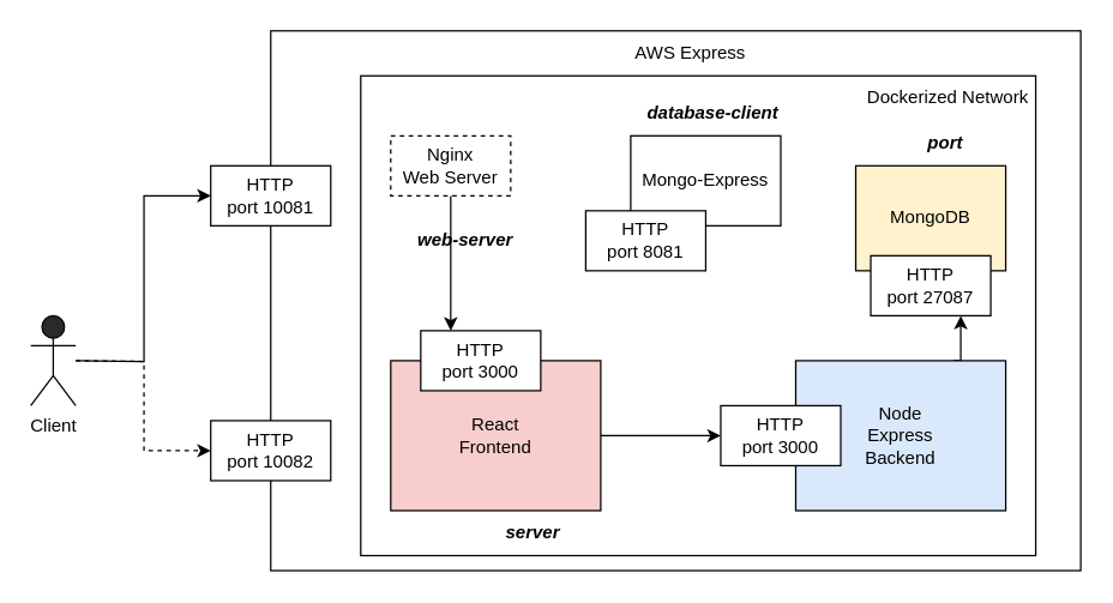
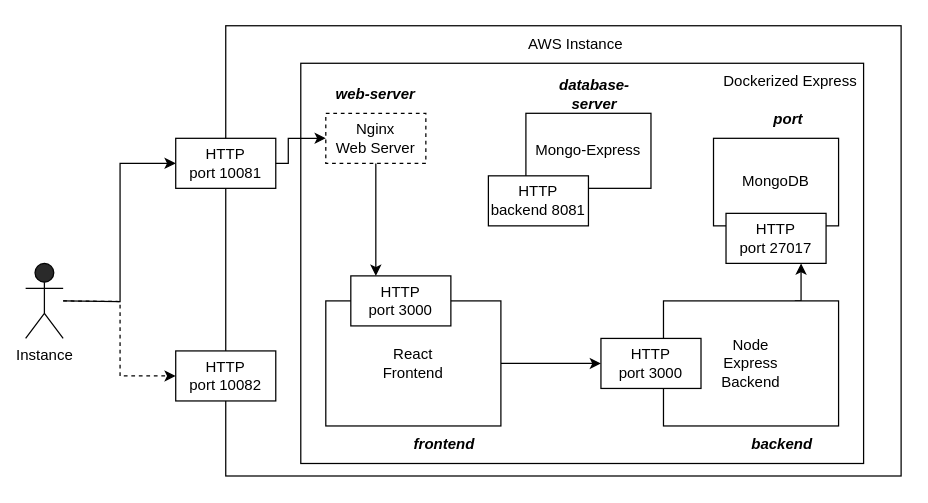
  <mxCell id="0" />
  <mxCell id="1" parent="0" />
  <mxCell id="2" value="" style="rounded=0;whiteSpace=wrap;html=1;" parent="1" vertex="1"><mxGeometry x="180" y="20" width="540" height="360" as="geometry" /></mxCell>
  <mxCell id="3" style="edgeStyle=orthogonalEdgeStyle;rounded=0;html=1;entryX=0;entryY=0.5;jettySize=auto;orthogonalLoop=1;strokeColor=#000000;" parent="1" target="6" edge="1"><mxGeometry relative="1" as="geometry"><mxPoint x="50" y="240" as="sourcePoint" /></mxGeometry></mxCell>
  <mxCell id="4" style="edgeStyle=orthogonalEdgeStyle;rounded=0;html=1;entryX=0;entryY=0.5;entryDx=0;entryDy=0;strokeColor=#000000;dashed=1;" parent="1" target="22" edge="1"><mxGeometry relative="1" as="geometry"><mxPoint x="50" y="240" as="sourcePoint" /></mxGeometry></mxCell>
- <mxCell id="5" value="Client" style="shape=umlActor;verticalLabelPosition=bottom;labelBackgroundColor=#ffffff;verticalAlign=top;html=1;fillColor=#2A2A2A;strokeColor=#030303;" parent="1" vertex="1"><mxGeometry x="20" y="210" width="30" height="60" as="geometry" /></mxCell>
+ <mxCell id="5" value="Instance" style="shape=umlActor;verticalLabelPosition=bottom;labelBackgroundColor=#ffffff;verticalAlign=top;html=1;fillColor=#2A2A2A;strokeColor=#030303;" parent="1" vertex="1"><mxGeometry x="20" y="210" width="30" height="60" as="geometry" /></mxCell>
  <mxCell id="6" value="HTTP&lt;div&gt;port 10081&lt;/div&gt;" style="rounded=0;whiteSpace=wrap;html=1;" parent="1" vertex="1"><mxGeometry x="140" y="110" width="80" height="40" as="geometry" /></mxCell>
  <mxCell id="7" value="" style="rounded=0;whiteSpace=wrap;html=1;" parent="1" vertex="1"><mxGeometry x="240" y="50" width="450" height="320" as="geometry" /></mxCell>
  <mxCell id="8" style="edgeStyle=orthogonalEdgeStyle;rounded=0;html=1;exitX=0.5;exitY=1;entryX=0.25;entryY=0;jettySize=auto;orthogonalLoop=1;" parent="1" source="9" target="16" edge="1"><mxGeometry relative="1" as="geometry" /></mxCell>
  <mxCell id="9" value="Nginx&lt;div&gt;Web Server&lt;/div&gt;" style="rounded=0;whiteSpace=wrap;html=1;dashed=1;" parent="1" vertex="1"><mxGeometry x="260" y="90" width="80" height="40" as="geometry" /></mxCell>
  <mxCell id="10" style="edgeStyle=orthogonalEdgeStyle;rounded=0;html=1;exitX=1;exitY=0.5;entryX=0;entryY=0.5;jettySize=auto;orthogonalLoop=1;" parent="1" source="11" target="17" edge="1"><mxGeometry relative="1" as="geometry" /></mxCell>
- <mxCell id="11" value="React&lt;div&gt;Frontend&lt;/div&gt;" style="rounded=0;whiteSpace=wrap;html=1;fillColor=#f8cecc;" parent="1" vertex="1"><mxGeometry x="260" y="240" width="140" height="100" as="geometry" /></mxCell>
+ <mxCell id="11" value="React&lt;div&gt;Frontend&lt;/div&gt;" style="rounded=0;whiteSpace=wrap;html=1;" parent="1" vertex="1"><mxGeometry x="260" y="240" width="140" height="100" as="geometry" /></mxCell>
  <mxCell id="12" style="edgeStyle=orthogonalEdgeStyle;rounded=0;html=1;exitX=0.75;exitY=0;entryX=0.75;entryY=1;jettySize=auto;orthogonalLoop=1;" parent="1" source="13" target="18" edge="1"><mxGeometry relative="1" as="geometry" /></mxCell>
- <mxCell id="13" value="Node&lt;div&gt;Express&lt;/div&gt;&lt;div&gt;Backend&lt;/div&gt;" style="rounded=0;whiteSpace=wrap;html=1;fillColor=#dae8fc;" parent="1" vertex="1"><mxGeometry x="530" y="240" width="140" height="100" as="geometry" /></mxCell>
- <mxCell id="14" value="MongoDB" style="rounded=0;whiteSpace=wrap;html=1;fillColor=#fff2cc;" parent="1" vertex="1"><mxGeometry x="570" y="110" width="100" height="70" as="geometry" /></mxCell>
+ <mxCell id="13" value="Node&lt;div&gt;Express&lt;/div&gt;&lt;div&gt;Backend&lt;/div&gt;" style="rounded=0;whiteSpace=wrap;html=1;" parent="1" vertex="1"><mxGeometry x="530" y="240" width="140" height="100" as="geometry" /></mxCell>
+ <mxCell id="14" value="MongoDB" style="rounded=0;whiteSpace=wrap;html=1;" parent="1" vertex="1"><mxGeometry x="570" y="110" width="100" height="70" as="geometry" /></mxCell>
  <mxCell id="15" value="Mongo-Express" style="rounded=0;whiteSpace=wrap;html=1;" parent="1" vertex="1"><mxGeometry x="420" y="90" width="100" height="60" as="geometry" /></mxCell>
  <mxCell id="16" value="HTTP&lt;div&gt;port 3000&lt;/div&gt;" style="rounded=0;whiteSpace=wrap;html=1;" parent="1" vertex="1"><mxGeometry x="280" y="220" width="80" height="40" as="geometry" /></mxCell>
  <mxCell id="17" value="HTTP&lt;div&gt;port 3000&lt;/div&gt;" style="rounded=0;whiteSpace=wrap;html=1;" parent="1" vertex="1"><mxGeometry x="480" y="270" width="80" height="40" as="geometry" /></mxCell>
- <mxCell id="18" value="HTTP&lt;div&gt;port 27087&lt;/div&gt;" style="rounded=0;whiteSpace=wrap;html=1;" parent="1" vertex="1"><mxGeometry x="580" y="170" width="80" height="40" as="geometry" /></mxCell>
- <mxCell id="19" value="HTTP&lt;div&gt;port 8081&lt;/div&gt;" style="rounded=0;whiteSpace=wrap;html=1;" parent="1" vertex="1"><mxGeometry x="390" y="140" width="80" height="40" as="geometry" /></mxCell>
- <mxCell id="21" style="edgeStyle=orthogonalEdgeStyle;rounded=0;html=1;exitX=1;exitY=0.5;exitDx=0;exitDy=0;entryX=0.25;entryY=1;entryDx=0;entryDy=0;strokeColor=#FFFFFF;dashed=1;" parent="1" source="22" target="9" edge="1"><mxGeometry relative="1" as="geometry"><Array as="points"><mxPoint x="230" y="300" /><mxPoint x="230" y="160" /><mxPoint x="280" y="160" /></Array></mxGeometry></mxCell>
+ <mxCell id="18" value="HTTP&lt;div&gt;port 27017&lt;/div&gt;" style="rounded=0;whiteSpace=wrap;html=1;" parent="1" vertex="1"><mxGeometry x="580" y="170" width="80" height="40" as="geometry" /></mxCell>
+ <mxCell id="19" value="HTTP&lt;div&gt;backend 8081&lt;/div&gt;" style="rounded=0;whiteSpace=wrap;html=1;" parent="1" vertex="1"><mxGeometry x="390" y="140" width="80" height="40" as="geometry" /></mxCell>
+ <mxCell id="20" style="edgeStyle=orthogonalEdgeStyle;rounded=0;html=1;exitX=1;exitY=0.5;entryX=0;entryY=0.5;jettySize=auto;orthogonalLoop=1;" parent="1" source="6" target="9" edge="1"><mxGeometry relative="1" as="geometry"><Array as="points"><mxPoint x="230" y="130" /><mxPoint x="230" y="110" /></Array></mxGeometry></mxCell>
  <mxCell id="22" value="HTTP&lt;div&gt;port 10082&lt;/div&gt;" style="rounded=0;whiteSpace=wrap;html=1;" parent="1" vertex="1"><mxGeometry x="140" y="280" width="80" height="40" as="geometry" /></mxCell>
- <mxCell id="23" value="&amp;nbsp;Dockerized Network" style="text;html=1;strokeColor=none;fillColor=none;align=center;verticalAlign=middle;whiteSpace=wrap;rounded=0;" parent="1" vertex="1"><mxGeometry x="570" y="50" width="120" height="30" as="geometry" /></mxCell>
- <mxCell id="24" value="AWS Express" style="text;html=1;strokeColor=none;fillColor=none;align=center;verticalAlign=middle;whiteSpace=wrap;rounded=0;" parent="1" vertex="1"><mxGeometry x="400" y="20" width="120" height="30" as="geometry" /></mxCell>
- <mxCell id="25" value="&lt;b&gt;&lt;i&gt;web-server&lt;/i&gt;&lt;/b&gt;" style="text;html=1;strokeColor=none;fillColor=none;align=center;verticalAlign=middle;whiteSpace=wrap;rounded=0;" parent="1" vertex="1"><mxGeometry x="270" y="145" width="80" height="30" as="geometry" /></mxCell>
- <mxCell id="26" value="&lt;b&gt;&lt;i&gt;database-client&lt;/i&gt;&lt;/b&gt;" style="text;html=1;strokeColor=none;fillColor=none;align=center;verticalAlign=middle;whiteSpace=wrap;rounded=0;" parent="1" vertex="1"><mxGeometry x="430" y="60" width="90" height="30" as="geometry" /></mxCell>
- <mxCell id="27" value="&lt;b&gt;&lt;i&gt;server&lt;/i&gt;&lt;/b&gt;" style="text;html=1;strokeColor=none;fillColor=none;align=center;verticalAlign=middle;whiteSpace=wrap;rounded=0;" parent="1" vertex="1"><mxGeometry x="310" y="340" width="90" height="30" as="geometry" /></mxCell>
+ <mxCell id="23" value="&amp;nbsp;Dockerized Express" style="text;html=1;strokeColor=none;fillColor=none;align=center;verticalAlign=middle;whiteSpace=wrap;rounded=0;" parent="1" vertex="1"><mxGeometry x="570" y="50" width="120" height="30" as="geometry" /></mxCell>
+ <mxCell id="24" value="AWS Instance" style="text;html=1;strokeColor=none;fillColor=none;align=center;verticalAlign=middle;whiteSpace=wrap;rounded=0;" parent="1" vertex="1"><mxGeometry x="400" y="20" width="120" height="30" as="geometry" /></mxCell>
+ <mxCell id="25" value="&lt;b&gt;&lt;i&gt;web-server&lt;/i&gt;&lt;/b&gt;" style="text;html=1;strokeColor=none;fillColor=none;align=center;verticalAlign=middle;whiteSpace=wrap;rounded=0;" parent="1" vertex="1"><mxGeometry x="260" y="60" width="80" height="30" as="geometry" /></mxCell>
+ <mxCell id="26" value="&lt;b&gt;&lt;i&gt;database-server&lt;/i&gt;&lt;/b&gt;" style="text;html=1;strokeColor=none;fillColor=none;align=center;verticalAlign=middle;whiteSpace=wrap;rounded=0;" parent="1" vertex="1"><mxGeometry x="430" y="60" width="90" height="30" as="geometry" /></mxCell>
+ <mxCell id="27" value="&lt;b&gt;&lt;i&gt;frontend&lt;/i&gt;&lt;/b&gt;" style="text;html=1;strokeColor=none;fillColor=none;align=center;verticalAlign=middle;whiteSpace=wrap;rounded=0;" parent="1" vertex="1"><mxGeometry x="310" y="340" width="90" height="30" as="geometry" /></mxCell>
+ <mxCell id="28" value="&lt;b&gt;&lt;i&gt;backend&lt;/i&gt;&lt;/b&gt;" style="text;html=1;strokeColor=none;fillColor=none;align=center;verticalAlign=middle;whiteSpace=wrap;rounded=0;" parent="1" vertex="1"><mxGeometry x="580" y="340" width="90" height="30" as="geometry" /></mxCell>
  <mxCell id="29" value="&lt;b&gt;&lt;i&gt;port&lt;/i&gt;&lt;/b&gt;" style="text;html=1;strokeColor=none;fillColor=none;align=center;verticalAlign=middle;whiteSpace=wrap;rounded=0;" parent="1" vertex="1"><mxGeometry x="585" y="80" width="90" height="30" as="geometry" /></mxCell>
